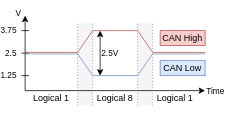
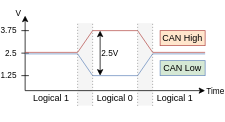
  <mxCell id="0" />
  <mxCell id="1" parent="0" />
  <mxCell id="2" value="" style="rounded=0;whiteSpace=wrap;html=1;strokeColor=none;fillColor=#f5f5f5;fontColor=#333333;" vertex="1" parent="1"><mxGeometry x="175" y="30" width="20" height="110" as="geometry" /></mxCell>
  <mxCell id="3" value="" style="rounded=0;whiteSpace=wrap;html=1;strokeColor=none;fillColor=#f5f5f5;fontColor=#333333;" vertex="1" parent="1"><mxGeometry x="95" y="30" width="20" height="110" as="geometry" /></mxCell>
  <mxCell id="4" value="" style="endArrow=classic;html=1;rounded=0;" edge="1" parent="1"><mxGeometry width="50" height="50" relative="1" as="geometry"><mxPoint x="25" y="120" as="sourcePoint" /><mxPoint x="265" y="120" as="targetPoint" /></mxGeometry></mxCell>
  <mxCell id="5" value="Time" style="edgeLabel;html=1;align=left;verticalAlign=middle;resizable=0;points=[];" vertex="1" connectable="0" parent="4"><mxGeometry x="0.568" y="2" relative="1" as="geometry"><mxPoint x="52" y="2" as="offset" /></mxGeometry></mxCell>
  <mxCell id="6" value="" style="endArrow=classic;html=1;rounded=0;jumpStyle=none;" edge="1" parent="1"><mxGeometry width="50" height="50" relative="1" as="geometry"><mxPoint x="25" y="120" as="sourcePoint" /><mxPoint x="25" y="20" as="targetPoint" /></mxGeometry></mxCell>
  <mxCell id="7" value="V" style="edgeLabel;html=1;align=center;verticalAlign=middle;resizable=0;points=[];" vertex="1" connectable="0" parent="6"><mxGeometry x="0.563" y="-1" relative="1" as="geometry"><mxPoint x="-11" y="-26" as="offset" /></mxGeometry></mxCell>
  <mxCell id="8" value="3.75" style="endArrow=none;html=1;rounded=0;align=right;" edge="1" parent="1"><mxGeometry x="-1" y="-5" width="50" height="50" relative="1" as="geometry"><mxPoint x="20" y="40" as="sourcePoint" /><mxPoint x="30" y="40" as="targetPoint" /><mxPoint x="-5" y="-5" as="offset" /></mxGeometry></mxCell>
  <mxCell id="9" value="2.5" style="endArrow=none;html=1;rounded=0;align=right;" edge="1" parent="1"><mxGeometry x="-1" y="-5" width="50" height="50" relative="1" as="geometry"><mxPoint x="20" y="70" as="sourcePoint" /><mxPoint x="30" y="70" as="targetPoint" /><Array as="points"><mxPoint x="25" y="70" /></Array><mxPoint x="-5" y="-5" as="offset" /></mxGeometry></mxCell>
  <mxCell id="10" value="1.25" style="endArrow=none;html=1;rounded=0;align=right;" edge="1" parent="1"><mxGeometry x="-1" y="-5" width="50" height="50" relative="1" as="geometry"><mxPoint x="20" y="100" as="sourcePoint" /><mxPoint x="30" y="100" as="targetPoint" /><mxPoint x="-5" y="-5" as="offset" /></mxGeometry></mxCell>
  <mxCell id="11" value="" style="endArrow=none;html=1;rounded=0;fillColor=#dae8fc;strokeColor=#6c8ebf;" edge="1" parent="1"><mxGeometry width="50" height="50" relative="1" as="geometry"><mxPoint x="25" y="71" as="sourcePoint" /><mxPoint x="95" y="71" as="targetPoint" /></mxGeometry></mxCell>
  <mxCell id="12" value="" style="endArrow=none;html=1;rounded=0;fillColor=#dae8fc;strokeColor=#6c8ebf;" edge="1" parent="1"><mxGeometry width="50" height="50" relative="1" as="geometry"><mxPoint x="95" y="71" as="sourcePoint" /><mxPoint x="115" y="100" as="targetPoint" /></mxGeometry></mxCell>
  <mxCell id="13" value="" style="endArrow=none;html=1;rounded=0;fillColor=#dae8fc;strokeColor=#6c8ebf;" edge="1" parent="1"><mxGeometry width="50" height="50" relative="1" as="geometry"><mxPoint x="115" y="100" as="sourcePoint" /><mxPoint x="175" y="100" as="targetPoint" /></mxGeometry></mxCell>
  <mxCell id="14" value="" style="endArrow=none;html=1;rounded=0;fillColor=#dae8fc;strokeColor=#6c8ebf;" edge="1" parent="1"><mxGeometry width="50" height="50" relative="1" as="geometry"><mxPoint x="175" y="100" as="sourcePoint" /><mxPoint x="195" y="71" as="targetPoint" /></mxGeometry></mxCell>
  <mxCell id="15" value="" style="endArrow=none;html=1;rounded=0;fillColor=#dae8fc;strokeColor=#6c8ebf;" edge="1" parent="1"><mxGeometry width="50" height="50" relative="1" as="geometry"><mxPoint x="195" y="71" as="sourcePoint" /><mxPoint x="265" y="71" as="targetPoint" /></mxGeometry></mxCell>
  <mxCell id="16" value="" style="endArrow=none;html=1;rounded=0;fillColor=#f8cecc;strokeColor=#b85450;" edge="1" parent="1"><mxGeometry width="50" height="50" relative="1" as="geometry"><mxPoint x="95" y="69" as="sourcePoint" /><mxPoint x="115" y="40" as="targetPoint" /></mxGeometry></mxCell>
  <mxCell id="17" value="" style="endArrow=none;html=1;rounded=0;fillColor=#f8cecc;strokeColor=#b85450;" edge="1" parent="1"><mxGeometry width="50" height="50" relative="1" as="geometry"><mxPoint x="115" y="40" as="sourcePoint" /><mxPoint x="175" y="40" as="targetPoint" /></mxGeometry></mxCell>
  <mxCell id="18" value="" style="endArrow=none;html=1;rounded=0;fillColor=#f8cecc;strokeColor=#b85450;" edge="1" parent="1"><mxGeometry width="50" height="50" relative="1" as="geometry"><mxPoint x="175" y="40" as="sourcePoint" /><mxPoint x="195" y="69" as="targetPoint" /></mxGeometry></mxCell>
  <mxCell id="19" value="" style="endArrow=none;html=1;rounded=0;fillColor=#f8cecc;strokeColor=#b85450;" edge="1" parent="1"><mxGeometry width="50" height="50" relative="1" as="geometry"><mxPoint x="195" y="69" as="sourcePoint" /><mxPoint x="265" y="69" as="targetPoint" /></mxGeometry></mxCell>
  <mxCell id="20" value="" style="endArrow=none;html=1;rounded=0;fillColor=#f8cecc;strokeColor=#b85450;" edge="1" parent="1"><mxGeometry width="50" height="50" relative="1" as="geometry"><mxPoint x="25" y="69" as="sourcePoint" /><mxPoint x="95" y="69" as="targetPoint" /></mxGeometry></mxCell>
- <mxCell id="21" value="CAN High" style="rounded=0;whiteSpace=wrap;html=1;fillColor=#f8cecc;strokeColor=#b85450;" vertex="1" parent="1"><mxGeometry x="205" y="40" width="60" height="20" as="geometry" /></mxCell>
- <mxCell id="22" value="CAN Low" style="rounded=0;whiteSpace=wrap;html=1;fillColor=#dae8fc;strokeColor=#6c8ebf;" vertex="1" parent="1"><mxGeometry x="205" y="80" width="60" height="20" as="geometry" /></mxCell>
+ <mxCell id="21" value="CAN High" style="rounded=0;whiteSpace=wrap;html=1;fillColor=#ffe6cc;strokeColor=#b85450;" vertex="1" parent="1"><mxGeometry x="205" y="40" width="60" height="20" as="geometry" /></mxCell>
+ <mxCell id="22" value="CAN Low" style="rounded=0;whiteSpace=wrap;html=1;fillColor=#d5e8d4;strokeColor=#6c8ebf;" vertex="1" parent="1"><mxGeometry x="205" y="80" width="60" height="20" as="geometry" /></mxCell>
  <mxCell id="23" value="2.5V" style="endArrow=classic;startArrow=classic;html=1;rounded=0;align=left;" edge="1" parent="1"><mxGeometry width="50" height="50" relative="1" as="geometry"><mxPoint x="125" y="100" as="sourcePoint" /><mxPoint x="125" y="40" as="targetPoint" /><mxPoint as="offset" /></mxGeometry></mxCell>
  <mxCell id="24" value="" style="endArrow=none;dashed=1;html=1;dashPattern=1 3;strokeWidth=1;rounded=0;fillColor=#f5f5f5;strokeColor=#666666;" edge="1" parent="1"><mxGeometry width="50" height="50" relative="1" as="geometry"><mxPoint x="95" y="140" as="sourcePoint" /><mxPoint x="95" y="30" as="targetPoint" /></mxGeometry></mxCell>
  <mxCell id="25" value="" style="endArrow=none;dashed=1;html=1;dashPattern=1 3;strokeWidth=1;rounded=0;fillColor=#f5f5f5;strokeColor=#666666;" edge="1" parent="1"><mxGeometry width="50" height="50" relative="1" as="geometry"><mxPoint x="175" y="140" as="sourcePoint" /><mxPoint x="175" y="30" as="targetPoint" /></mxGeometry></mxCell>
  <mxCell id="26" value="" style="endArrow=none;dashed=1;html=1;dashPattern=1 3;strokeWidth=1;rounded=0;fillColor=#f5f5f5;strokeColor=#666666;" edge="1" parent="1"><mxGeometry width="50" height="50" relative="1" as="geometry"><mxPoint x="115" y="140" as="sourcePoint" /><mxPoint x="115" y="30" as="targetPoint" /></mxGeometry></mxCell>
  <mxCell id="27" value="" style="endArrow=none;dashed=1;html=1;dashPattern=1 3;strokeWidth=1;rounded=0;fillColor=#f5f5f5;strokeColor=#666666;" edge="1" parent="1"><mxGeometry width="50" height="50" relative="1" as="geometry"><mxPoint x="195" y="140" as="sourcePoint" /><mxPoint x="195" y="30" as="targetPoint" /></mxGeometry></mxCell>
  <mxCell id="28" value="Logical 1" style="text;html=1;align=center;verticalAlign=middle;whiteSpace=wrap;rounded=0;" vertex="1" parent="1"><mxGeometry x="25" y="120" width="70" height="20" as="geometry" /></mxCell>
- <mxCell id="29" value="Logical 8" style="text;html=1;align=center;verticalAlign=middle;whiteSpace=wrap;rounded=0;" vertex="1" parent="1"><mxGeometry x="115" y="120" width="60" height="20" as="geometry" /></mxCell>
+ <mxCell id="29" value="Logical 0" style="text;html=1;align=center;verticalAlign=middle;whiteSpace=wrap;rounded=0;" vertex="1" parent="1"><mxGeometry x="115" y="120" width="60" height="20" as="geometry" /></mxCell>
  <mxCell id="30" value="Logical 1" style="text;html=1;align=center;verticalAlign=middle;whiteSpace=wrap;rounded=0;" vertex="1" parent="1"><mxGeometry x="195" y="120" width="60" height="20" as="geometry" /></mxCell>
